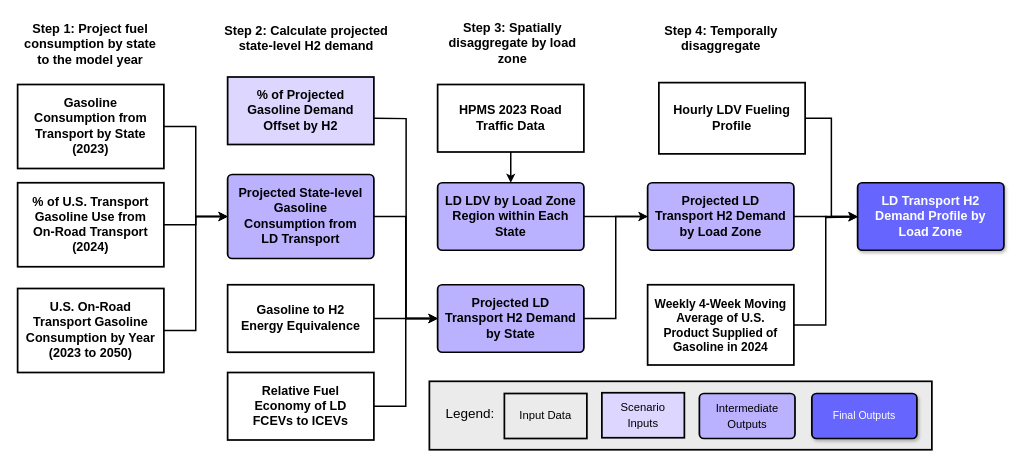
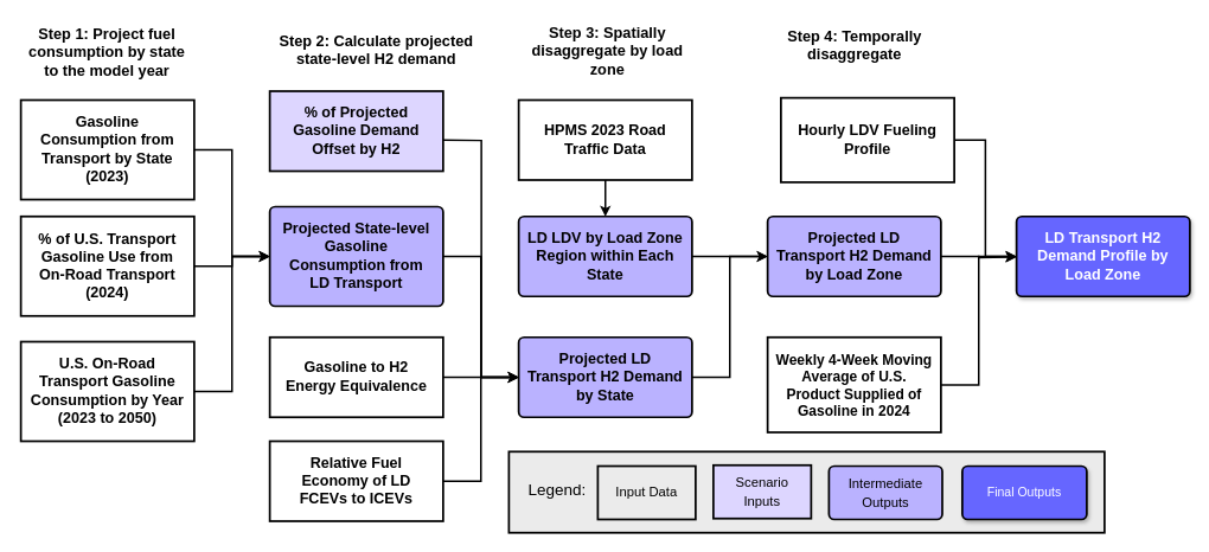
  <mxCell id="0" />
  <mxCell id="1" parent="0" />
  <mxCell id="2" value="" style="html=1;overflow=block;blockSpacing=1;whiteSpace=wrap;fontSize=16.8;fontStyle=1;align=center;spacing=9;strokeOpacity=100;fillOpacity=100;rounded=0;absoluteArcSize=1;arcSize=12;strokeWidth=2.3;lucidId=vB_j5El_Hg4W;fillColor=#EBEBEB;" vertex="1" parent="1"><mxGeometry x="572" y="507.75" width="670" height="91.25" as="geometry" /></mxCell>
  <mxCell id="3" style="edgeStyle=orthogonalEdgeStyle;rounded=0;orthogonalLoop=1;jettySize=auto;html=1;exitX=1;exitY=0.5;exitDx=0;exitDy=0;entryX=0;entryY=0.5;entryDx=0;entryDy=0;fontStyle=1;fontSize=16;strokeWidth=2;" parent="1" source="4" target="21" edge="1"><mxGeometry relative="1" as="geometry" /></mxCell>
  <mxCell id="4" value="Gasoline Consumption from Transport by State (2023)" style="html=1;overflow=block;blockSpacing=1;whiteSpace=wrap;fontSize=16.8;fontStyle=1;align=center;spacing=9;strokeOpacity=100;fillOpacity=0;rounded=0;absoluteArcSize=1;arcSize=12;strokeWidth=2.3;lucidId=Ra_jEc_tzvwS;" parent="1" vertex="1"><mxGeometry x="23" y="112" width="195" height="112" as="geometry" /></mxCell>
  <mxCell id="5" style="edgeStyle=orthogonalEdgeStyle;rounded=0;orthogonalLoop=1;jettySize=auto;html=1;entryX=0;entryY=0.5;entryDx=0;entryDy=0;fontStyle=1;strokeWidth=2;" parent="1" source="6" target="21" edge="1"><mxGeometry relative="1" as="geometry" /></mxCell>
  <mxCell id="6" value="% of U.S. Transport Gasoline Use from On-Road Transport (2024)" style="html=1;overflow=block;blockSpacing=1;whiteSpace=wrap;fontSize=16.8;fontStyle=1;align=center;spacing=9;strokeOpacity=100;fillOpacity=0;rounded=0;absoluteArcSize=1;arcSize=12;fillColor=#000000;strokeWidth=2.3;lucidId=Bf6ri0L1tkaB;" parent="1" vertex="1"><mxGeometry x="23" y="243" width="195" height="112" as="geometry" /></mxCell>
  <mxCell id="7" style="edgeStyle=orthogonalEdgeStyle;rounded=0;orthogonalLoop=1;jettySize=auto;html=1;exitX=1;exitY=0.5;exitDx=0;exitDy=0;entryX=0;entryY=0.5;entryDx=0;entryDy=0;fontStyle=1;strokeWidth=2;" parent="1" source="8" target="21" edge="1"><mxGeometry relative="1" as="geometry" /></mxCell>
  <mxCell id="8" value="U.S. On-Road Transport Gasoline Consumption by Year (2023 to 2050)" style="html=1;overflow=block;blockSpacing=1;whiteSpace=wrap;fontSize=16.8;fontStyle=1;align=center;spacing=9;strokeOpacity=100;fillOpacity=0;rounded=0;absoluteArcSize=1;arcSize=12;fillColor=#000000;strokeWidth=2.3;lucidId=fg6rZgMcyNaT;" parent="1" vertex="1"><mxGeometry x="23" y="384" width="195" height="112" as="geometry" /></mxCell>
  <mxCell id="9" style="edgeStyle=orthogonalEdgeStyle;rounded=0;orthogonalLoop=1;jettySize=auto;html=1;exitX=1;exitY=0.5;exitDx=0;exitDy=0;entryX=0;entryY=0.5;entryDx=0;entryDy=0;strokeWidth=2;" parent="1" source="10" target="12" edge="1"><mxGeometry relative="1" as="geometry" /></mxCell>
  <mxCell id="10" value="Relative Fuel Economy of LD FCEVs to ICEVs " style="html=1;overflow=block;blockSpacing=1;whiteSpace=wrap;fontSize=16.7;fontStyle=1;align=center;spacing=9;strokeOpacity=100;fillOpacity=0;rounded=0;absoluteArcSize=1;arcSize=12;fillColor=#000000;strokeWidth=2.3;lucidId=.a_jLDfp3aDH;" parent="1" vertex="1"><mxGeometry x="303" y="496" width="195" height="90" as="geometry" /></mxCell>
  <mxCell id="11" style="edgeStyle=orthogonalEdgeStyle;rounded=0;orthogonalLoop=1;jettySize=auto;html=1;exitX=1;exitY=0.5;exitDx=0;exitDy=0;entryX=0;entryY=0.5;entryDx=0;entryDy=0;strokeWidth=2;" parent="1" source="12" target="31" edge="1"><mxGeometry relative="1" as="geometry" /></mxCell>
  <mxCell id="12" value=" Projected LD Transport H2 Demand by State" style="html=1;overflow=block;blockSpacing=1;whiteSpace=wrap;fontSize=16.8;fontStyle=1;align=center;spacing=9;strokeOpacity=100;fillOpacity=100;rounded=1;absoluteArcSize=1;arcSize=12;fillColor=#BAB2FF;strokeWidth=2.3;lucidId=0c_j3FTjjWoH;" parent="1" vertex="1"><mxGeometry x="583" y="379" width="195" height="90" as="geometry" /></mxCell>
  <mxCell id="13" style="edgeStyle=orthogonalEdgeStyle;rounded=0;orthogonalLoop=1;jettySize=auto;html=1;exitX=1;exitY=0.5;exitDx=0;exitDy=0;entryX=0;entryY=0.5;entryDx=0;entryDy=0;strokeWidth=2;" parent="1" source="14" target="31" edge="1"><mxGeometry relative="1" as="geometry" /></mxCell>
  <mxCell id="14" value="LD LDV by Load Zone Region within Each State" style="html=1;overflow=block;blockSpacing=1;whiteSpace=wrap;fontSize=16.8;fontStyle=1;align=center;spacing=9;strokeOpacity=100;fillOpacity=100;rounded=1;absoluteArcSize=1;arcSize=12;fillColor=#BAB2FF;strokeWidth=2.3;lucidId=Qf_jCI67Q3wd;" parent="1" vertex="1"><mxGeometry x="583" y="243" width="195" height="90" as="geometry" /></mxCell>
  <mxCell id="15" style="edgeStyle=orthogonalEdgeStyle;rounded=0;orthogonalLoop=1;jettySize=auto;html=1;exitX=1;exitY=0.5;exitDx=0;exitDy=0;entryX=0;entryY=0.5;entryDx=0;entryDy=0;strokeWidth=2;" parent="1" source="16" target="32" edge="1"><mxGeometry relative="1" as="geometry" /></mxCell>
  <mxCell id="16" value="Hourly LDV Fueling Profile" style="html=1;overflow=block;blockSpacing=1;whiteSpace=wrap;fontSize=16.8;fontStyle=1;align=center;spacing=9;strokeOpacity=100;fillOpacity=100;rounded=0;absoluteArcSize=1;arcSize=12;strokeWidth=2.3;lucidId=vB_j5El_Hg4W;" parent="1" vertex="1"><mxGeometry x="878" y="109.5" width="195" height="95" as="geometry" /></mxCell>
  <mxCell id="17" style="edgeStyle=orthogonalEdgeStyle;rounded=0;orthogonalLoop=1;jettySize=auto;html=1;exitX=1;exitY=0.5;exitDx=0;exitDy=0;entryX=0;entryY=0.5;entryDx=0;entryDy=0;strokeWidth=2;" parent="1" target="12" edge="1"><mxGeometry relative="1" as="geometry"><mxPoint x="498" y="157" as="sourcePoint" /></mxGeometry></mxCell>
  <mxCell id="18" style="edgeStyle=orthogonalEdgeStyle;rounded=0;orthogonalLoop=1;jettySize=auto;html=1;exitX=1;exitY=0.5;exitDx=0;exitDy=0;entryX=0;entryY=0.5;entryDx=0;entryDy=0;strokeWidth=2;" parent="1" source="19" target="12" edge="1"><mxGeometry relative="1" as="geometry" /></mxCell>
  <mxCell id="19" value="Gasoline to H2 Energy Equivalence" style="html=1;overflow=block;blockSpacing=1;whiteSpace=wrap;fontSize=16.7;fontStyle=1;align=center;spacing=9;strokeOpacity=100;fillOpacity=0;rounded=0;absoluteArcSize=1;arcSize=12;fillColor=#000000;strokeWidth=2.3;lucidId=4p.pPyBsTCvJ;" parent="1" vertex="1"><mxGeometry x="303" y="379" width="195" height="90" as="geometry" /></mxCell>
  <mxCell id="20" style="edgeStyle=orthogonalEdgeStyle;rounded=0;orthogonalLoop=1;jettySize=auto;html=1;exitX=1;exitY=0.5;exitDx=0;exitDy=0;entryX=0;entryY=0.5;entryDx=0;entryDy=0;strokeWidth=2;" parent="1" source="21" target="12" edge="1"><mxGeometry relative="1" as="geometry" /></mxCell>
  <mxCell id="21" value="Projected State-level Gasoline Consumption from LD Transport" style="html=1;overflow=block;blockSpacing=1;whiteSpace=wrap;fontSize=16.8;fontStyle=1;align=center;spacing=9;strokeOpacity=100;fillOpacity=100;rounded=1;absoluteArcSize=1;arcSize=12;fillColor=#BAB2FF;strokeWidth=2.3;lucidId=~h6rGYWSRmal;" parent="1" vertex="1"><mxGeometry x="303" y="232" width="195" height="112" as="geometry" /></mxCell>
  <mxCell id="22" style="edgeStyle=orthogonalEdgeStyle;rounded=0;orthogonalLoop=1;jettySize=auto;html=1;exitX=1;exitY=0.5;exitDx=0;exitDy=0;entryX=0;entryY=0.5;entryDx=0;entryDy=0;strokeWidth=2;" parent="1" source="23" target="32" edge="1"><mxGeometry relative="1" as="geometry" /></mxCell>
  <mxCell id="23" value="Weekly 4-Week Moving Average of U.S. Product Supplied of Gasoline in 2024" style="html=1;overflow=block;blockSpacing=1;whiteSpace=wrap;fontSize=16;fontStyle=1;align=center;spacing=9;strokeOpacity=100;fillOpacity=100;rounded=0;absoluteArcSize=1;arcSize=12;fillColor=default;strokeWidth=2.3;lucidId=L5OtnDn3VvMG;" parent="1" vertex="1"><mxGeometry x="863" y="379" width="195" height="107" as="geometry" /></mxCell>
  <mxCell id="24" style="edgeStyle=orthogonalEdgeStyle;rounded=0;orthogonalLoop=1;jettySize=auto;html=1;exitX=0.5;exitY=1;exitDx=0;exitDy=0;entryX=0.5;entryY=0;entryDx=0;entryDy=0;strokeWidth=2;" parent="1" source="25" target="14" edge="1"><mxGeometry relative="1" as="geometry" /></mxCell>
  <mxCell id="25" value="HPMS 2023 Road Traffic Data" style="html=1;overflow=block;blockSpacing=1;whiteSpace=wrap;fontSize=16.8;fontStyle=1;align=center;spacing=9;strokeOpacity=100;fillOpacity=0;rounded=0;absoluteArcSize=1;arcSize=12;fillColor=#000000;strokeWidth=2.3;lucidId=MCaMwGwd_Zn1;" parent="1" vertex="1"><mxGeometry x="583" y="112" width="195" height="90" as="geometry" /></mxCell>
  <mxCell id="26" value="&lt;span style=&quot;color: rgb(0, 0, 0); font-family: Helvetica; font-size: 17px; font-style: normal; font-variant-ligatures: normal; font-variant-caps: normal; font-weight: 700; letter-spacing: normal; orphans: 2; text-indent: 0px; text-transform: none; widows: 2; word-spacing: 0px; -webkit-text-stroke-width: 0px; white-space: normal; text-decoration-thickness: initial; text-decoration-style: initial; text-decoration-color: initial; float: none; display: inline !important;&quot;&gt;Step 1: Project fuel consumption by state to the model year&lt;/span&gt;" style="text;whiteSpace=wrap;html=1;align=center;" parent="1" vertex="1"><mxGeometry x="20.5" y="22" width="197.5" height="70" as="geometry" /></mxCell>
- <mxCell id="27" value="&lt;span style=&quot;color: rgb(0, 0, 0); font-family: Helvetica; font-size: 17px; font-style: normal; font-variant-ligatures: normal; font-variant-caps: normal; font-weight: 700; letter-spacing: normal; orphans: 2; text-indent: 0px; text-transform: none; widows: 2; word-spacing: 0px; -webkit-text-stroke-width: 0px; white-space: normal; text-decoration-thickness: initial; text-decoration-style: initial; text-decoration-color: initial; float: none; display: inline !important;&quot;&gt;Step 2: Calculate projected state-level H2 demand&lt;/span&gt;" style="text;whiteSpace=wrap;html=1;align=center;labelBackgroundColor=none;" parent="1" vertex="1"><mxGeometry x="293" y="24.5" width="230" height="51" as="geometry" /></mxCell>
+ <mxCell id="27" value="&lt;span style=&quot;color: rgb(0, 0, 0); font-family: Helvetica; font-size: 17px; font-style: normal; font-variant-ligatures: normal; font-variant-caps: normal; font-weight: 700; letter-spacing: normal; orphans: 2; text-indent: 0px; text-transform: none; widows: 2; word-spacing: 0px; -webkit-text-stroke-width: 0px; white-space: normal; text-decoration-thickness: initial; text-decoration-style: initial; text-decoration-color: initial; float: none; display: inline !important;&quot;&gt;Step 2: Calculate projected state-level H2 demand&lt;/span&gt;" style="text;whiteSpace=wrap;html=1;align=center;labelBackgroundColor=none;" parent="1" vertex="1"><mxGeometry x="308" y="29.5" width="230" height="51" as="geometry" /></mxCell>
  <mxCell id="28" value="&lt;span style=&quot;font-family: Helvetica; font-size: 17px; font-style: normal; font-variant-ligatures: normal; font-variant-caps: normal; font-weight: 700; letter-spacing: normal; orphans: 2; text-indent: 0px; text-transform: none; widows: 2; word-spacing: 0px; -webkit-text-stroke-width: 0px; white-space: normal; text-decoration-thickness: initial; text-decoration-style: initial; text-decoration-color: initial; float: none; display: inline !important;&quot;&gt;Step 3: Spatially disaggregate by load zone&lt;/span&gt;" style="text;whiteSpace=wrap;html=1;fontColor=default;labelBackgroundColor=none;align=center;" parent="1" vertex="1"><mxGeometry x="583" y="20.5" width="200" height="52.5" as="geometry" /></mxCell>
  <mxCell id="29" value="&lt;span style=&quot;font-family: Helvetica; font-size: 17px; font-style: normal; font-variant-ligatures: normal; font-variant-caps: normal; font-weight: 700; letter-spacing: normal; orphans: 2; text-indent: 0px; text-transform: none; widows: 2; word-spacing: 0px; -webkit-text-stroke-width: 0px; white-space: normal; text-decoration-thickness: initial; text-decoration-style: initial; text-decoration-color: initial; float: none; display: inline !important;&quot;&gt;Step 4: Temporally disaggregate&lt;/span&gt;" style="text;whiteSpace=wrap;html=1;fontColor=default;labelBackgroundColor=none;align=center;" parent="1" vertex="1"><mxGeometry x="865.5" y="24" width="190" height="50" as="geometry" /></mxCell>
  <mxCell id="30" style="edgeStyle=orthogonalEdgeStyle;rounded=0;orthogonalLoop=1;jettySize=auto;html=1;exitX=1;exitY=0.5;exitDx=0;exitDy=0;strokeWidth=2;" parent="1" source="31" edge="1"><mxGeometry relative="1" as="geometry"><mxPoint x="1143" y="288.714" as="targetPoint" /></mxGeometry></mxCell>
  <mxCell id="31" value="Projected LD Transport H2 Demand by Load Zone" style="html=1;overflow=block;blockSpacing=1;whiteSpace=wrap;fontSize=16.8;fontStyle=1;align=center;spacing=9;strokeOpacity=100;fillOpacity=100;rounded=1;absoluteArcSize=1;arcSize=12;fillColor=#BAB2FF;strokeWidth=2.3;lucidId=Qf_jCI67Q3wd;" parent="1" vertex="1"><mxGeometry x="863" y="243" width="195" height="90" as="geometry" /></mxCell>
  <mxCell id="32" value="&lt;font&gt;LD Transport&amp;nbsp;H2 Demand Profile by Load Zone&lt;/font&gt;" style="html=1;overflow=block;blockSpacing=1;whiteSpace=wrap;fontSize=16.8;fontStyle=1;align=center;spacing=9;strokeOpacity=100;fillOpacity=100;rounded=1;absoluteArcSize=1;arcSize=12;strokeWidth=2.3;lucidId=Qf_jCI67Q3wd;shadow=1;fillColor=#6666FF;fontColor=#ffffff;strokeColor=#000000;" parent="1" vertex="1"><mxGeometry x="1143" y="243" width="195" height="90" as="geometry" /></mxCell>
  <mxCell id="33" value="&lt;font style=&quot;font-size: 18px;&quot;&gt;Legend:&lt;/font&gt;" style="text;whiteSpace=wrap;html=1;" parent="1" vertex="1"><mxGeometry x="592" y="534" width="250" height="40" as="geometry" /></mxCell>
  <mxCell id="34" value="&lt;font style=&quot;font-size: 15px; font-weight: normal;&quot;&gt;Input Data&lt;/font&gt;" style="html=1;overflow=block;blockSpacing=1;whiteSpace=wrap;fontSize=16.7;fontStyle=1;align=center;spacing=9;strokeOpacity=100;fillOpacity=0;rounded=0;absoluteArcSize=1;arcSize=12;fillColor=#000000;strokeWidth=2.3;lucidId=k7AmEFViBjR.;" parent="1" vertex="1"><mxGeometry x="672" y="524" width="110" height="60" as="geometry" /></mxCell>
  <mxCell id="35" value="&lt;font style=&quot;font-size: 15px; font-weight: normal;&quot;&gt;Intermediate Outputs&lt;/font&gt;" style="html=1;overflow=block;blockSpacing=1;whiteSpace=wrap;fontSize=16.8;fontStyle=1;align=center;spacing=9;strokeOpacity=100;fillOpacity=100;rounded=1;absoluteArcSize=1;arcSize=12;fillColor=#BAB2FF;strokeWidth=2.3;lucidId=Qf_jCI67Q3wd;" parent="1" vertex="1"><mxGeometry x="932" y="524" width="127.5" height="60" as="geometry" /></mxCell>
  <mxCell id="36" value="&lt;font style=&quot;font-size: 14px; font-weight: normal;&quot;&gt;Final Outputs&lt;/font&gt;" style="html=1;overflow=block;blockSpacing=1;whiteSpace=wrap;fontSize=16.8;fontStyle=1;align=center;spacing=9;strokeOpacity=100;fillOpacity=100;rounded=1;absoluteArcSize=1;arcSize=12;strokeWidth=2.3;lucidId=Qf_jCI67Q3wd;shadow=1;fillColor=#6666FF;fontColor=#ffffff;strokeColor=#000000;" parent="1" vertex="1"><mxGeometry x="1082" y="524" width="140" height="60" as="geometry" /></mxCell>
  <mxCell id="37" value="% of Projected Gasoline Demand Offset by H2" style="html=1;overflow=block;blockSpacing=1;whiteSpace=wrap;fontSize=16.8;fontStyle=1;align=center;spacing=9;strokeOpacity=100;fillOpacity=100;rounded=0;absoluteArcSize=1;arcSize=12;fillColor=#DDD6FF;strokeWidth=2.3;lucidId=0c_j3FTjjWoH;" vertex="1" parent="1"><mxGeometry x="303" y="102" width="195" height="90" as="geometry" /></mxCell>
  <mxCell id="38" value="&lt;span style=&quot;font-weight: normal;&quot;&gt;&lt;font style=&quot;font-size: 15px;&quot;&gt;Scenario Inputs&lt;/font&gt;&lt;/span&gt;" style="html=1;overflow=block;blockSpacing=1;whiteSpace=wrap;fontSize=16.8;fontStyle=1;align=center;spacing=9;strokeOpacity=100;fillOpacity=100;rounded=0;absoluteArcSize=1;arcSize=12;fillColor=#DDD6FF;strokeWidth=2.3;lucidId=0c_j3FTjjWoH;" vertex="1" parent="1"><mxGeometry x="802" y="523" width="110" height="60" as="geometry" /></mxCell>
